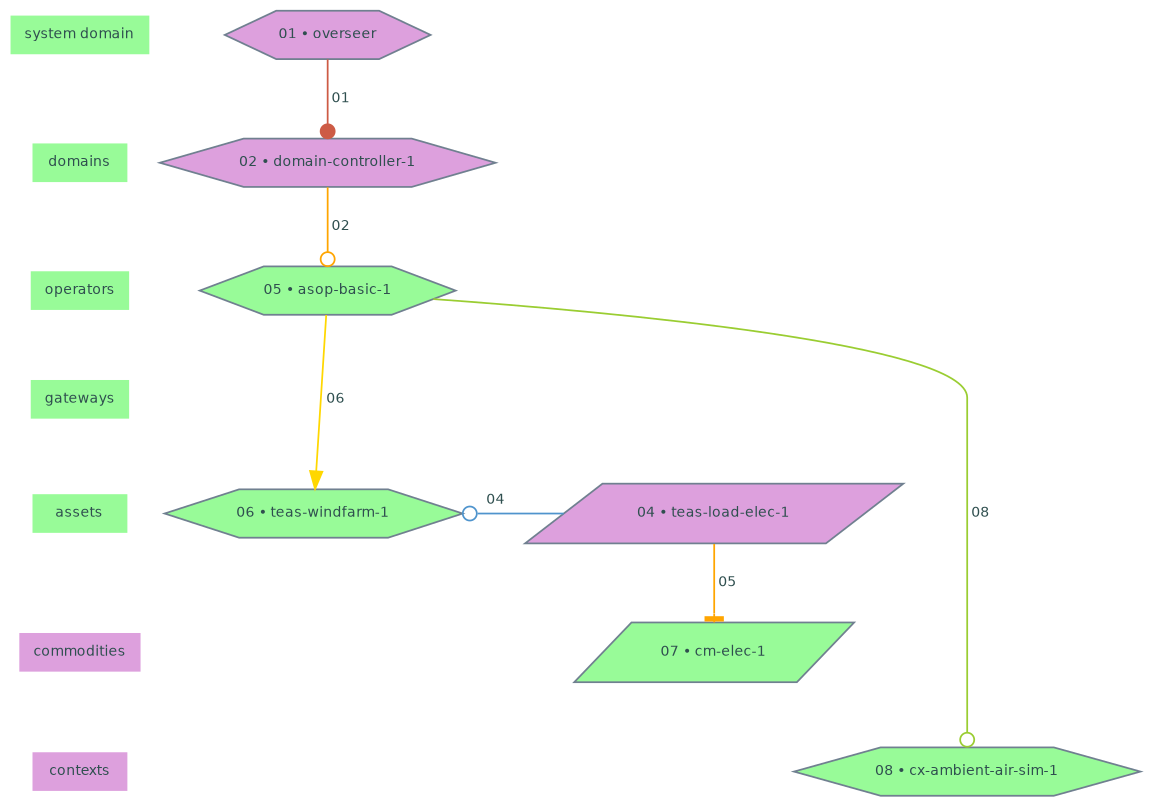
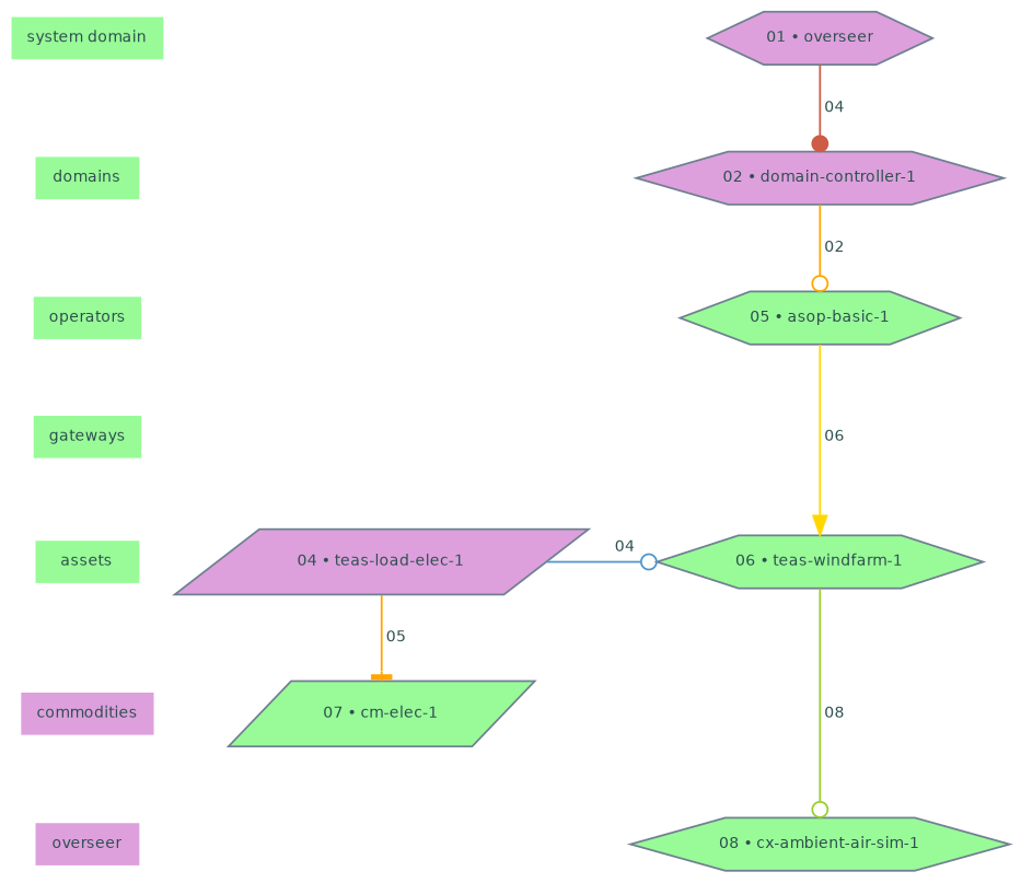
  digraph {
    node [color=slategray fillcolor=palegreen fontcolor=darkslategray fontname="DejaVu Sans" fontsize=8 shape=plaintext style=filled]
    edge [color=orange fontcolor=darkslategray fontname="DejaVu Sans" fontsize=8]
    n1 [height=0.3 label="system domain"]
    n2 [height=0.3 label=domains]
    n3 [height=0.3 label=operators]
    n4 [height=0.3 label=gateways]
    n5 [height=0.3 label=assets]
    n6 [fillcolor=plum height=0.3 label=commodities]
-   n7 [fillcolor=plum height=0.3 label=contexts]
+   n7 [fillcolor=plum height=0.3 label=overseer]
    n8 [fillcolor=plum height=0.3 label="01 &#8226; overseer" shape=hexagon]
    n9 [fillcolor=plum height=0.3 label="02 &#8226; domain-controller-1" shape=hexagon]
    n10 [height=0.3 label="05 &#8226; asop-basic-1" shape=hexagon]
    n11 [fillcolor=plum height=0.3 label="04 &#8226; teas-load-elec-1" shape=parallelogram]
    n12 [height=0.3 label="06 &#8226; teas-windfarm-1" shape=hexagon]
    n13 [height=0.3 label="07 &#8226; cm-elec-1" shape=parallelogram]
    n14 [height=0.3 label="08 &#8226; cx-ambient-air-sim-1" shape=hexagon]
    subgraph sub_1 {
      n1
      n2
      n3
      n4
      n5
      n6
      n7
    }
    subgraph sub_2 {
      rank=same
      n1
      n8
    }
    subgraph sub_3 {
      rank=same
      n2
      n9
    }
    subgraph sub_4 {
      rank=same
      n3
      n10
    }
    subgraph sub_5 {
      rank=same
      n4
    }
    subgraph sub_6 {
      rank=same
      n5
      n11
      n12
    }
    subgraph sub_7 {
      rank=same
      n6
      n13
    }
    subgraph sub_8 {
      rank=same
      n7
      n14
    }
    n1 -> n2 [style=invis]
    n2 -> n3 [style=invis]
    n3 -> n4 [style=invis]
    n4 -> n5 [style=invis]
    n5 -> n6 [style=invis]
    n6 -> n7 [style=invis]
-   n8 -> n9 [arrowhead=dot color=coral3 label=" 01"]
+   n8 -> n9 [arrowhead=dot color=coral3 label=" 04"]
    n9 -> n10 [arrowhead=odot label=" 02"]
    n10 -> n12 [color=gold label=" 06"]
    n11 -> n12 [arrowhead=odot color=steelblue3 label=" 04"]
    n11 -> n13 [arrowhead=tee label=" 05"]
-   n10 -> n14 [arrowhead=odot color=olivedrab3 label=" 08"]
+   n12 -> n14 [arrowhead=odot color=olivedrab3 label=" 08"]
  }
